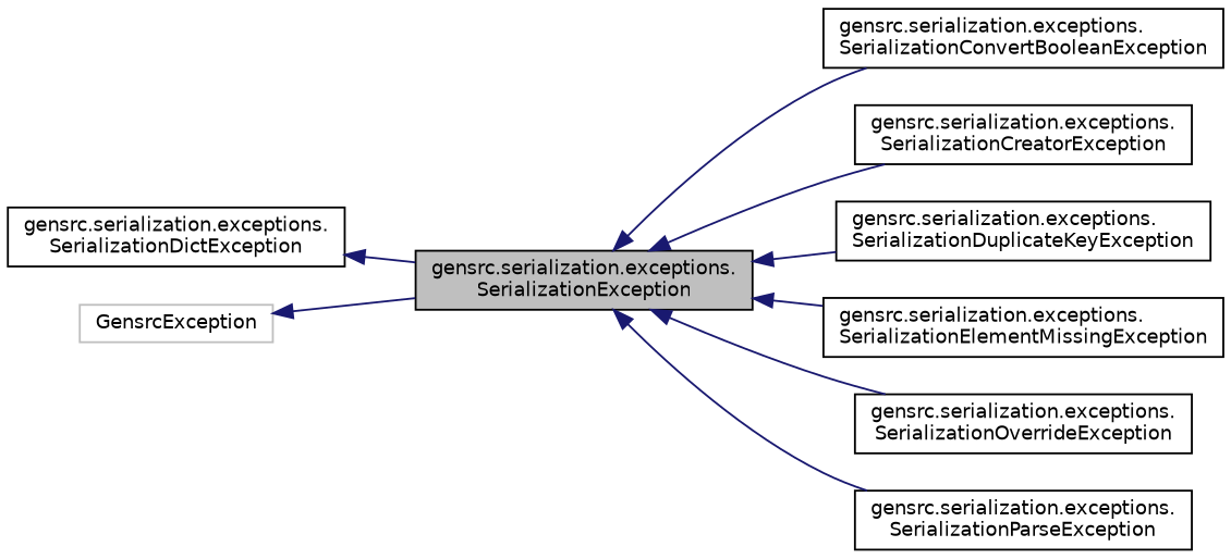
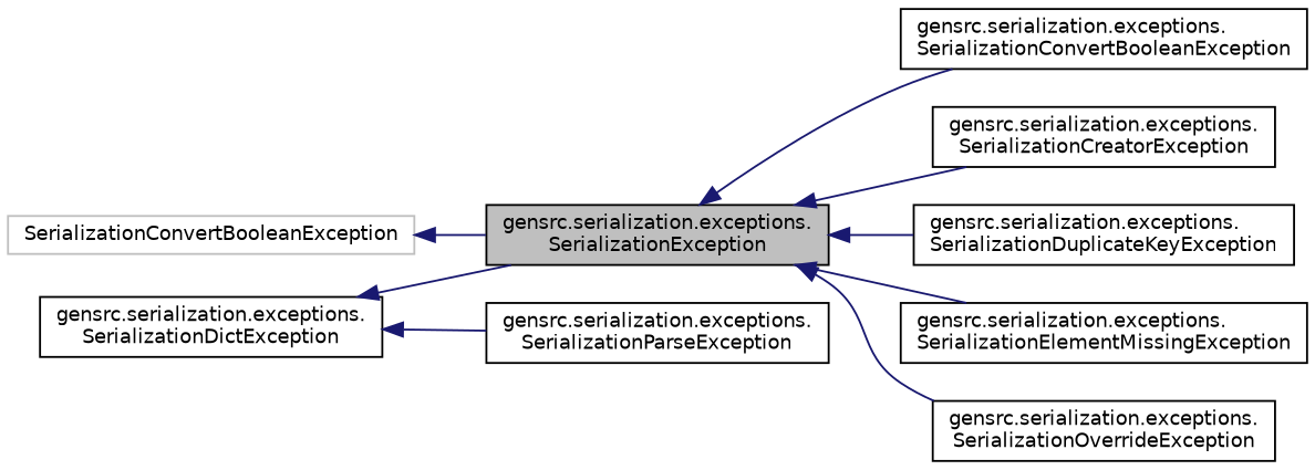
  digraph {
    rankdir=LR
    node [color=black fillcolor=white fontname=Helvetica fontsize=10 shape=record style=filled]
    edge [color=midnightblue dir=back fontname=Helvetica fontsize=10 labelfontname=Helvetica labelfontsize=10 style=solid]
    n1 [fillcolor=grey75 fontcolor=black height=0.2 label="gensrc.serialization.exceptions.\lSerializationException" width=0.4]
    n2 [height=0.2 label="gensrc.serialization.exceptions.\lSerializationConvertBooleanException" width=0.4]
    n3 [height=0.2 label="gensrc.serialization.exceptions.\lSerializationCreatorException" width=0.4]
    n4 [height=0.2 label="gensrc.serialization.exceptions.\lSerializationDuplicateKeyException" width=0.4]
    n5 [height=0.2 label="gensrc.serialization.exceptions.\lSerializationElementMissingException" width=0.4]
    n6 [height=0.2 label="gensrc.serialization.exceptions.\lSerializationOverrideException" width=0.4]
    n7 [height=0.2 label="gensrc.serialization.exceptions.\lSerializationParseException" width=0.4]
    n8 [height=0.2 label="gensrc.serialization.exceptions.\lSerializationDictException" width=0.4]
-   n9 [color=grey75 height=0.2 label=GensrcException width=0.4]
+   n9 [color=grey75 height=0.2 label=SerializationConvertBooleanException width=0.4]
    n1 -> n2
    n1 -> n3
    n1 -> n4
    n1 -> n5
    n1 -> n6
-   n1 -> n7
+   n8 -> n7
    n8 -> n1
    n9 -> n1
  }
